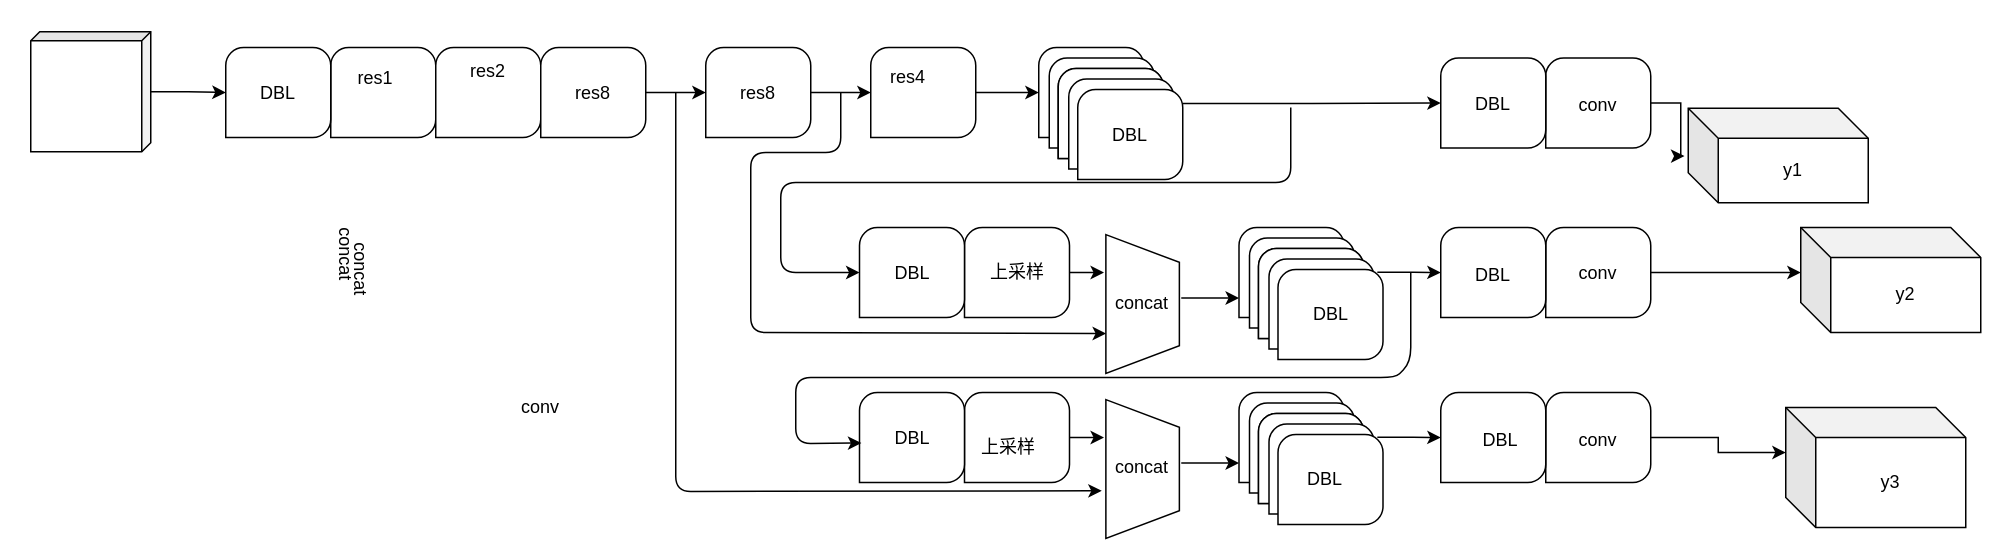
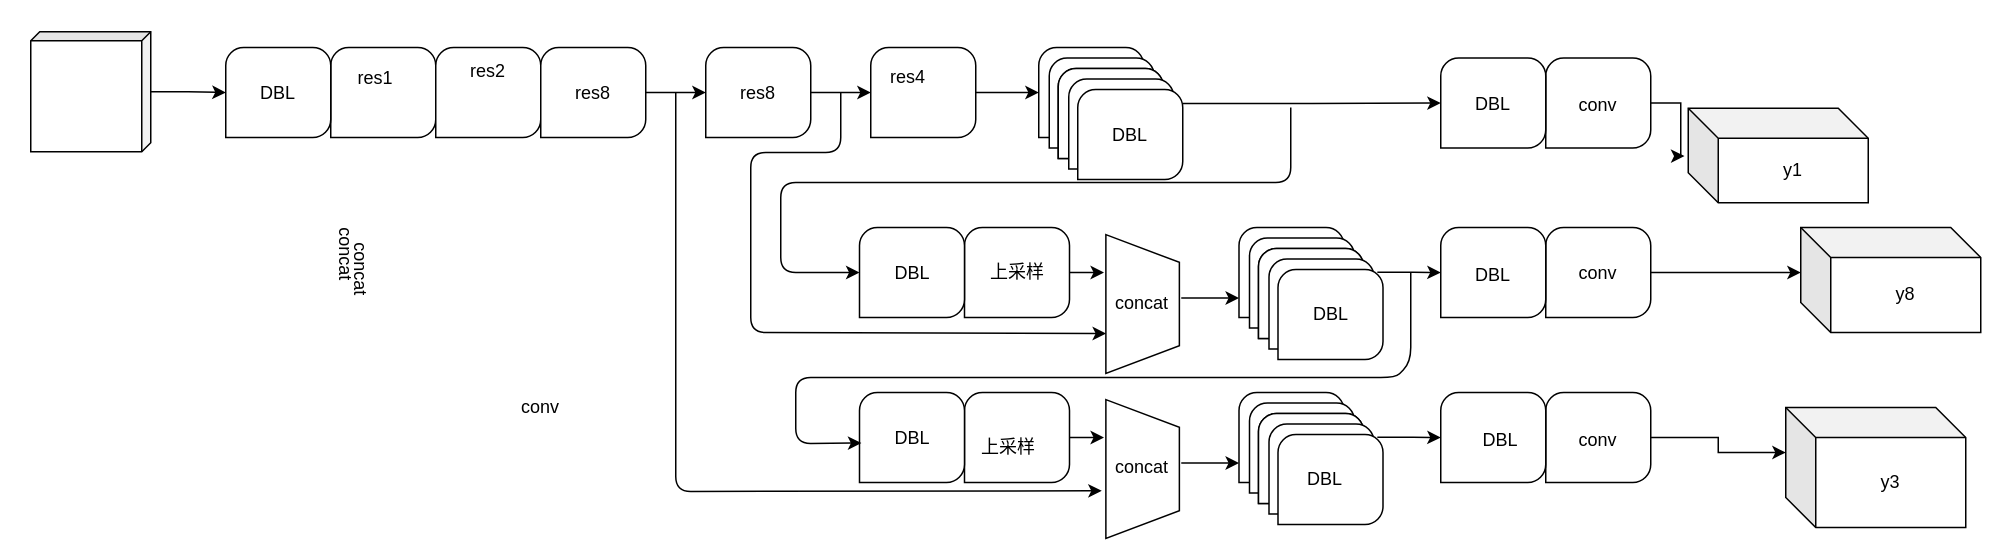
  <mxCell id="0" />
  <mxCell id="1" parent="0" />
  <mxCell id="2" value="" style="edgeStyle=orthogonalEdgeStyle;rounded=0;orthogonalLoop=1;jettySize=auto;html=1;" edge="1" parent="1" source="3" target="59"><mxGeometry relative="1" as="geometry" /></mxCell>
  <mxCell id="3" value="" style="shape=cube;whiteSpace=wrap;html=1;boundedLbl=1;backgroundOutline=1;darkOpacity=0.05;darkOpacity2=0.1;rotation=90;size=6;" vertex="1" parent="1"><mxGeometry x="20" y="20.5" width="80" height="80" as="geometry" /></mxCell>
  <mxCell id="4" value="" style="edgeStyle=orthogonalEdgeStyle;rounded=0;orthogonalLoop=1;jettySize=auto;html=1;entryX=-0.021;entryY=0.506;entryDx=0;entryDy=0;entryPerimeter=0;" edge="1" parent="1" source="5" target="22"><mxGeometry relative="1" as="geometry"><mxPoint x="1180" y="68" as="targetPoint" /></mxGeometry></mxCell>
  <mxCell id="5" value="" style="verticalLabelPosition=bottom;verticalAlign=top;html=1;shape=mxgraph.basic.three_corner_round_rect;dx=6;" vertex="1" parent="1"><mxGeometry x="1030" y="38" width="70" height="60" as="geometry" /></mxCell>
  <mxCell id="6" value="" style="verticalLabelPosition=bottom;verticalAlign=top;html=1;shape=mxgraph.basic.three_corner_round_rect;dx=6;" vertex="1" parent="1"><mxGeometry x="220" y="31" width="70" height="60" as="geometry" /></mxCell>
  <mxCell id="7" value="" style="verticalLabelPosition=bottom;verticalAlign=top;html=1;shape=mxgraph.basic.three_corner_round_rect;dx=6;" vertex="1" parent="1"><mxGeometry x="290" y="31" width="70" height="60" as="geometry" /></mxCell>
  <mxCell id="8" value="" style="edgeStyle=orthogonalEdgeStyle;rounded=0;orthogonalLoop=1;jettySize=auto;html=1;" edge="1" parent="1" source="9" target="11"><mxGeometry relative="1" as="geometry" /></mxCell>
  <mxCell id="9" value="" style="verticalLabelPosition=bottom;verticalAlign=top;html=1;shape=mxgraph.basic.three_corner_round_rect;dx=6;" vertex="1" parent="1"><mxGeometry x="360" y="31" width="70" height="60" as="geometry" /></mxCell>
  <mxCell id="10" value="" style="edgeStyle=orthogonalEdgeStyle;rounded=0;orthogonalLoop=1;jettySize=auto;html=1;" edge="1" parent="1" source="11" target="13"><mxGeometry relative="1" as="geometry" /></mxCell>
  <mxCell id="11" value="" style="verticalLabelPosition=bottom;verticalAlign=top;html=1;shape=mxgraph.basic.three_corner_round_rect;dx=6;" vertex="1" parent="1"><mxGeometry x="470" y="31" width="70" height="60" as="geometry" /></mxCell>
  <mxCell id="12" value="" style="edgeStyle=orthogonalEdgeStyle;rounded=0;orthogonalLoop=1;jettySize=auto;html=1;" edge="1" parent="1" source="13" target="14"><mxGeometry relative="1" as="geometry" /></mxCell>
  <mxCell id="13" value="" style="verticalLabelPosition=bottom;verticalAlign=top;html=1;shape=mxgraph.basic.three_corner_round_rect;dx=6;" vertex="1" parent="1"><mxGeometry x="580" y="31" width="70" height="60" as="geometry" /></mxCell>
  <mxCell id="14" value="" style="verticalLabelPosition=bottom;verticalAlign=top;html=1;shape=mxgraph.basic.three_corner_round_rect;dx=6;" vertex="1" parent="1"><mxGeometry x="692" y="31" width="70" height="60" as="geometry" /></mxCell>
  <mxCell id="15" value="" style="verticalLabelPosition=bottom;verticalAlign=top;html=1;shape=mxgraph.basic.three_corner_round_rect;dx=6;" vertex="1" parent="1"><mxGeometry x="699" y="38" width="70" height="60" as="geometry" /></mxCell>
  <mxCell id="16" value="" style="verticalLabelPosition=bottom;verticalAlign=top;html=1;shape=mxgraph.basic.three_corner_round_rect;dx=6;" vertex="1" parent="1"><mxGeometry x="705" y="45" width="70" height="60" as="geometry" /></mxCell>
  <mxCell id="17" value="" style="verticalLabelPosition=bottom;verticalAlign=top;html=1;shape=mxgraph.basic.three_corner_round_rect;dx=6;" vertex="1" parent="1"><mxGeometry x="705" y="45" width="70" height="60" as="geometry" /></mxCell>
  <mxCell id="18" value="" style="verticalLabelPosition=bottom;verticalAlign=top;html=1;shape=mxgraph.basic.three_corner_round_rect;dx=6;" vertex="1" parent="1"><mxGeometry x="712" y="52" width="70" height="60" as="geometry" /></mxCell>
  <mxCell id="19" value="" style="edgeStyle=orthogonalEdgeStyle;rounded=0;orthogonalLoop=1;jettySize=auto;html=1;exitX=1.002;exitY=0.155;exitDx=0;exitDy=0;exitPerimeter=0;" edge="1" parent="1" source="20" target="21"><mxGeometry relative="1" as="geometry" /></mxCell>
  <mxCell id="20" value="" style="verticalLabelPosition=bottom;verticalAlign=top;html=1;shape=mxgraph.basic.three_corner_round_rect;dx=6;" vertex="1" parent="1"><mxGeometry x="718" y="59" width="70" height="60" as="geometry" /></mxCell>
  <mxCell id="21" value="" style="verticalLabelPosition=bottom;verticalAlign=top;html=1;shape=mxgraph.basic.three_corner_round_rect;dx=6;" vertex="1" parent="1"><mxGeometry x="960" y="38" width="70" height="60" as="geometry" /></mxCell>
  <mxCell id="22" value="y1" style="shape=cube;whiteSpace=wrap;html=1;boundedLbl=1;backgroundOutline=1;darkOpacity=0.05;darkOpacity2=0.1;" vertex="1" parent="1"><mxGeometry x="1125" y="71.5" width="120" height="63" as="geometry" /></mxCell>
  <mxCell id="23" value="" style="edgeStyle=orthogonalEdgeStyle;rounded=0;orthogonalLoop=1;jettySize=auto;html=1;" edge="1" parent="1" source="24"><mxGeometry relative="1" as="geometry"><mxPoint x="735.5" y="181" as="targetPoint" /></mxGeometry></mxCell>
  <mxCell id="24" value="" style="verticalLabelPosition=bottom;verticalAlign=top;html=1;shape=mxgraph.basic.three_corner_round_rect;dx=6;" vertex="1" parent="1"><mxGeometry x="642.5" y="151" width="70" height="60" as="geometry" /></mxCell>
  <mxCell id="25" value="" style="verticalLabelPosition=bottom;verticalAlign=top;html=1;shape=mxgraph.basic.three_corner_round_rect;dx=6;" vertex="1" parent="1"><mxGeometry x="572.5" y="151" width="70" height="60" as="geometry" /></mxCell>
  <mxCell id="26" value="" style="verticalLabelPosition=bottom;verticalAlign=top;html=1;shape=mxgraph.basic.three_corner_round_rect;dx=6;" vertex="1" parent="1"><mxGeometry x="825.5" y="151" width="70" height="60" as="geometry" /></mxCell>
  <mxCell id="27" value="" style="verticalLabelPosition=bottom;verticalAlign=top;html=1;shape=mxgraph.basic.three_corner_round_rect;dx=6;" vertex="1" parent="1"><mxGeometry x="832.5" y="158" width="70" height="60" as="geometry" /></mxCell>
  <mxCell id="28" value="" style="verticalLabelPosition=bottom;verticalAlign=top;html=1;shape=mxgraph.basic.three_corner_round_rect;dx=6;" vertex="1" parent="1"><mxGeometry x="838.5" y="165" width="70" height="60" as="geometry" /></mxCell>
  <mxCell id="29" value="" style="verticalLabelPosition=bottom;verticalAlign=top;html=1;shape=mxgraph.basic.three_corner_round_rect;dx=6;" vertex="1" parent="1"><mxGeometry x="838.5" y="165" width="70" height="60" as="geometry" /></mxCell>
  <mxCell id="30" value="" style="verticalLabelPosition=bottom;verticalAlign=top;html=1;shape=mxgraph.basic.three_corner_round_rect;dx=6;" vertex="1" parent="1"><mxGeometry x="845.5" y="172" width="70" height="60" as="geometry" /></mxCell>
  <mxCell id="31" value="" style="edgeStyle=orthogonalEdgeStyle;rounded=0;orthogonalLoop=1;jettySize=auto;html=1;exitX=0.946;exitY=0.03;exitDx=0;exitDy=0;exitPerimeter=0;" edge="1" parent="1" source="32" target="37"><mxGeometry relative="1" as="geometry" /></mxCell>
  <mxCell id="32" value="" style="verticalLabelPosition=bottom;verticalAlign=top;html=1;shape=mxgraph.basic.three_corner_round_rect;dx=6;" vertex="1" parent="1"><mxGeometry x="851.5" y="179" width="70" height="60" as="geometry" /></mxCell>
  <mxCell id="33" value="" style="edgeStyle=orthogonalEdgeStyle;rounded=0;orthogonalLoop=1;jettySize=auto;html=1;" edge="1" parent="1"><mxGeometry relative="1" as="geometry"><mxPoint x="787" y="198" as="sourcePoint" /><mxPoint x="825.5" y="198" as="targetPoint" /></mxGeometry></mxCell>
  <mxCell id="34" value="" style="shape=trapezoid;perimeter=trapezoidPerimeter;whiteSpace=wrap;html=1;rotation=90;" vertex="1" parent="1"><mxGeometry x="715" y="177.5" width="92.5" height="49" as="geometry" /></mxCell>
  <mxCell id="35" value="" style="edgeStyle=orthogonalEdgeStyle;rounded=0;orthogonalLoop=1;jettySize=auto;html=1;entryX=0;entryY=0;entryDx=0;entryDy=30;entryPerimeter=0;" edge="1" parent="1" source="36" target="38"><mxGeometry relative="1" as="geometry"><mxPoint x="1180" y="181" as="targetPoint" /></mxGeometry></mxCell>
  <mxCell id="36" value="" style="verticalLabelPosition=bottom;verticalAlign=top;html=1;shape=mxgraph.basic.three_corner_round_rect;dx=6;" vertex="1" parent="1"><mxGeometry x="1030" y="151" width="70" height="60" as="geometry" /></mxCell>
  <mxCell id="37" value="" style="verticalLabelPosition=bottom;verticalAlign=top;html=1;shape=mxgraph.basic.three_corner_round_rect;dx=6;" vertex="1" parent="1"><mxGeometry x="960" y="151" width="70" height="60" as="geometry" /></mxCell>
- <mxCell id="38" value="y2" style="shape=cube;whiteSpace=wrap;html=1;boundedLbl=1;backgroundOutline=1;darkOpacity=0.05;darkOpacity2=0.1;" vertex="1" parent="1"><mxGeometry x="1200" y="151" width="120" height="70" as="geometry" /></mxCell>
+ <mxCell id="38" value="y8" style="shape=cube;whiteSpace=wrap;html=1;boundedLbl=1;backgroundOutline=1;darkOpacity=0.05;darkOpacity2=0.1;" vertex="1" parent="1"><mxGeometry x="1200" y="151" width="120" height="70" as="geometry" /></mxCell>
  <mxCell id="39" value="" style="endArrow=classic;html=1;entryX=0;entryY=0.5;entryDx=0;entryDy=0;entryPerimeter=0;" edge="1" parent="1" target="25"><mxGeometry width="50" height="50" relative="1" as="geometry"><mxPoint x="860" y="71" as="sourcePoint" /><mxPoint x="80" y="342" as="targetPoint" /><Array as="points"><mxPoint x="860" y="121" /><mxPoint x="690" y="121" /><mxPoint x="520" y="121" /><mxPoint x="520" y="181" /></Array></mxGeometry></mxCell>
  <mxCell id="40" value="" style="endArrow=classic;html=1;entryX=0.713;entryY=0.998;entryDx=0;entryDy=0;entryPerimeter=0;" edge="1" parent="1" target="34"><mxGeometry width="50" height="50" relative="1" as="geometry"><mxPoint x="560" y="61" as="sourcePoint" /><mxPoint x="360" y="251" as="targetPoint" /><Array as="points"><mxPoint x="560" y="101" /><mxPoint x="500" y="101" /><mxPoint x="500" y="221" /></Array></mxGeometry></mxCell>
  <mxCell id="41" value="" style="edgeStyle=orthogonalEdgeStyle;rounded=0;orthogonalLoop=1;jettySize=auto;html=1;" edge="1" parent="1" source="42"><mxGeometry relative="1" as="geometry"><mxPoint x="735.5" y="291" as="targetPoint" /></mxGeometry></mxCell>
  <mxCell id="42" value="" style="verticalLabelPosition=bottom;verticalAlign=top;html=1;shape=mxgraph.basic.three_corner_round_rect;dx=6;" vertex="1" parent="1"><mxGeometry x="642.5" y="261" width="70" height="60" as="geometry" /></mxCell>
  <mxCell id="43" value="" style="verticalLabelPosition=bottom;verticalAlign=top;html=1;shape=mxgraph.basic.three_corner_round_rect;dx=6;" vertex="1" parent="1"><mxGeometry x="572.5" y="261" width="70" height="60" as="geometry" /></mxCell>
  <mxCell id="44" value="" style="verticalLabelPosition=bottom;verticalAlign=top;html=1;shape=mxgraph.basic.three_corner_round_rect;dx=6;" vertex="1" parent="1"><mxGeometry x="825.5" y="261" width="70" height="60" as="geometry" /></mxCell>
  <mxCell id="45" value="" style="verticalLabelPosition=bottom;verticalAlign=top;html=1;shape=mxgraph.basic.three_corner_round_rect;dx=6;" vertex="1" parent="1"><mxGeometry x="832.5" y="268" width="70" height="60" as="geometry" /></mxCell>
  <mxCell id="46" value="" style="verticalLabelPosition=bottom;verticalAlign=top;html=1;shape=mxgraph.basic.three_corner_round_rect;dx=6;" vertex="1" parent="1"><mxGeometry x="838.5" y="275" width="70" height="60" as="geometry" /></mxCell>
  <mxCell id="47" value="" style="verticalLabelPosition=bottom;verticalAlign=top;html=1;shape=mxgraph.basic.three_corner_round_rect;dx=6;" vertex="1" parent="1"><mxGeometry x="838.5" y="275" width="70" height="60" as="geometry" /></mxCell>
  <mxCell id="48" value="" style="verticalLabelPosition=bottom;verticalAlign=top;html=1;shape=mxgraph.basic.three_corner_round_rect;dx=6;" vertex="1" parent="1"><mxGeometry x="845.5" y="282" width="70" height="60" as="geometry" /></mxCell>
  <mxCell id="49" value="" style="edgeStyle=orthogonalEdgeStyle;rounded=0;orthogonalLoop=1;jettySize=auto;html=1;exitX=0.946;exitY=0.03;exitDx=0;exitDy=0;exitPerimeter=0;" edge="1" parent="1" source="50" target="55"><mxGeometry relative="1" as="geometry" /></mxCell>
  <mxCell id="50" value="" style="verticalLabelPosition=bottom;verticalAlign=top;html=1;shape=mxgraph.basic.three_corner_round_rect;dx=6;" vertex="1" parent="1"><mxGeometry x="851.5" y="289" width="70" height="60" as="geometry" /></mxCell>
  <mxCell id="51" value="" style="edgeStyle=orthogonalEdgeStyle;rounded=0;orthogonalLoop=1;jettySize=auto;html=1;" edge="1" parent="1"><mxGeometry relative="1" as="geometry"><mxPoint x="787" y="308" as="sourcePoint" /><mxPoint x="825.5" y="308" as="targetPoint" /></mxGeometry></mxCell>
  <mxCell id="52" value="" style="shape=trapezoid;perimeter=trapezoidPerimeter;whiteSpace=wrap;html=1;rotation=90;" vertex="1" parent="1"><mxGeometry x="715" y="287.5" width="92.5" height="49" as="geometry" /></mxCell>
  <mxCell id="53" value="" style="edgeStyle=orthogonalEdgeStyle;rounded=0;orthogonalLoop=1;jettySize=auto;html=1;entryX=0;entryY=0;entryDx=0;entryDy=30;entryPerimeter=0;" edge="1" parent="1" source="54" target="56"><mxGeometry relative="1" as="geometry"><mxPoint x="1180" y="291" as="targetPoint" /></mxGeometry></mxCell>
  <mxCell id="54" value="" style="verticalLabelPosition=bottom;verticalAlign=top;html=1;shape=mxgraph.basic.three_corner_round_rect;dx=6;" vertex="1" parent="1"><mxGeometry x="1030" y="261" width="70" height="60" as="geometry" /></mxCell>
  <mxCell id="55" value="" style="verticalLabelPosition=bottom;verticalAlign=top;html=1;shape=mxgraph.basic.three_corner_round_rect;dx=6;" vertex="1" parent="1"><mxGeometry x="960" y="261" width="70" height="60" as="geometry" /></mxCell>
  <mxCell id="56" value="y3" style="shape=cube;whiteSpace=wrap;html=1;boundedLbl=1;backgroundOutline=1;darkOpacity=0.05;darkOpacity2=0.1;" vertex="1" parent="1"><mxGeometry x="1190" y="271" width="120" height="80" as="geometry" /></mxCell>
  <mxCell id="57" value="" style="endArrow=classic;html=1;entryX=0.657;entryY=1.056;entryDx=0;entryDy=0;entryPerimeter=0;" edge="1" parent="1" target="52"><mxGeometry width="50" height="50" relative="1" as="geometry"><mxPoint x="450" y="61" as="sourcePoint" /><mxPoint x="260" y="382" as="targetPoint" /><Array as="points"><mxPoint x="450" y="327" /></Array></mxGeometry></mxCell>
  <mxCell id="58" value="" style="endArrow=classic;html=1;entryX=0.018;entryY=0.561;entryDx=0;entryDy=0;entryPerimeter=0;" edge="1" parent="1" target="43"><mxGeometry width="50" height="50" relative="1" as="geometry"><mxPoint x="940" y="181" as="sourcePoint" /><mxPoint x="544.5" y="359" as="targetPoint" /><Array as="points"><mxPoint x="940" y="241" /><mxPoint x="930" y="251" /><mxPoint x="530" y="251" /><mxPoint x="530" y="295" /></Array></mxGeometry></mxCell>
  <mxCell id="59" value="" style="verticalLabelPosition=bottom;verticalAlign=top;html=1;shape=mxgraph.basic.three_corner_round_rect;dx=6;" vertex="1" parent="1"><mxGeometry x="150" y="31" width="70" height="60" as="geometry" /></mxCell>
  <mxCell id="60" value="res2" style="text;html=1;strokeColor=none;fillColor=none;align=center;verticalAlign=middle;whiteSpace=wrap;rounded=0;" vertex="1" parent="1"><mxGeometry x="305" y="37" width="40" height="20" as="geometry" /></mxCell>
  <mxCell id="61" value="res1" style="text;html=1;strokeColor=none;fillColor=none;align=center;verticalAlign=middle;whiteSpace=wrap;rounded=0;" vertex="1" parent="1"><mxGeometry x="230" y="42" width="40" height="20" as="geometry" /></mxCell>
  <mxCell id="62" value="res8" style="text;html=1;strokeColor=none;fillColor=none;align=center;verticalAlign=middle;whiteSpace=wrap;rounded=0;" vertex="1" parent="1"><mxGeometry x="375" y="52" width="40" height="20" as="geometry" /></mxCell>
  <mxCell id="63" value="res4" style="text;html=1;strokeColor=none;fillColor=none;align=center;verticalAlign=middle;whiteSpace=wrap;rounded=0;" vertex="1" parent="1"><mxGeometry x="585" y="41" width="40" height="20" as="geometry" /></mxCell>
  <mxCell id="64" value="res8" style="text;html=1;strokeColor=none;fillColor=none;align=center;verticalAlign=middle;whiteSpace=wrap;rounded=0;" vertex="1" parent="1"><mxGeometry x="485" y="52" width="40" height="20" as="geometry" /></mxCell>
  <mxCell id="65" value="DBL" style="text;html=1;strokeColor=none;fillColor=none;align=center;verticalAlign=middle;whiteSpace=wrap;rounded=0;" vertex="1" parent="1"><mxGeometry x="165" y="52" width="40" height="20" as="geometry" /></mxCell>
  <mxCell id="66" value="DBL" style="text;html=1;strokeColor=none;fillColor=none;align=center;verticalAlign=middle;whiteSpace=wrap;rounded=0;" vertex="1" parent="1"><mxGeometry x="733" y="79.5" width="40" height="20" as="geometry" /></mxCell>
  <mxCell id="67" value="DBL" style="text;html=1;strokeColor=none;fillColor=none;align=center;verticalAlign=middle;whiteSpace=wrap;rounded=0;" vertex="1" parent="1"><mxGeometry x="587.5" y="172" width="40" height="20" as="geometry" /></mxCell>
  <mxCell id="68" value="DBL" style="text;html=1;strokeColor=none;fillColor=none;align=center;verticalAlign=middle;whiteSpace=wrap;rounded=0;" vertex="1" parent="1"><mxGeometry x="587.5" y="281.5" width="40" height="20" as="geometry" /></mxCell>
  <mxCell id="69" value="DBL" style="text;html=1;strokeColor=none;fillColor=none;align=center;verticalAlign=middle;whiteSpace=wrap;rounded=0;" vertex="1" parent="1"><mxGeometry x="975" y="173" width="40" height="20" as="geometry" /></mxCell>
  <mxCell id="70" value="DBL" style="text;html=1;strokeColor=none;fillColor=none;align=center;verticalAlign=middle;whiteSpace=wrap;rounded=0;" vertex="1" parent="1"><mxGeometry x="975" y="59" width="40" height="20" as="geometry" /></mxCell>
  <mxCell id="71" value="DBL" style="text;html=1;strokeColor=none;fillColor=none;align=center;verticalAlign=middle;whiteSpace=wrap;rounded=0;" vertex="1" parent="1"><mxGeometry x="980" y="282.5" width="40" height="20" as="geometry" /></mxCell>
  <mxCell id="72" value="DBL" style="text;html=1;strokeColor=none;fillColor=none;align=center;verticalAlign=middle;whiteSpace=wrap;rounded=0;" vertex="1" parent="1"><mxGeometry x="862.5" y="309" width="40" height="20" as="geometry" /></mxCell>
  <mxCell id="73" value="DBL" style="text;html=1;strokeColor=none;fillColor=none;align=center;verticalAlign=middle;whiteSpace=wrap;rounded=0;" vertex="1" parent="1"><mxGeometry x="867" y="199" width="40" height="20" as="geometry" /></mxCell>
  <mxCell id="74" value="concat" style="text;html=1;strokeColor=none;fillColor=none;align=center;verticalAlign=middle;whiteSpace=wrap;rounded=0;" vertex="1" parent="1"><mxGeometry x="741.25" y="301" width="40" height="20" as="geometry" /></mxCell>
  <mxCell id="75" value="上采样" style="text;html=1;strokeColor=none;fillColor=none;align=center;verticalAlign=middle;whiteSpace=wrap;rounded=0;" vertex="1" parent="1"><mxGeometry x="657.5" y="171" width="40" height="20" as="geometry" /></mxCell>
  <mxCell id="76" value="上采样" style="text;html=1;strokeColor=none;fillColor=none;align=center;verticalAlign=middle;whiteSpace=wrap;rounded=0;" vertex="1" parent="1"><mxGeometry x="652" y="287.5" width="40" height="20" as="geometry" /></mxCell>
  <mxCell id="77" value="concat" style="text;html=1;strokeColor=none;fillColor=none;align=center;verticalAlign=middle;whiteSpace=wrap;rounded=0;rotation=90;" vertex="1" parent="1"><mxGeometry x="210" y="159" width="40" height="20" as="geometry" /></mxCell>
  <mxCell id="78" value="concat" style="text;html=1;strokeColor=none;fillColor=none;align=center;verticalAlign=middle;whiteSpace=wrap;rounded=0;rotation=90;" vertex="1" parent="1"><mxGeometry x="220" y="169" width="40" height="20" as="geometry" /></mxCell>
  <mxCell id="79" value="concat" style="text;html=1;strokeColor=none;fillColor=none;align=center;verticalAlign=middle;whiteSpace=wrap;rounded=0;" vertex="1" parent="1"><mxGeometry x="741.25" y="192" width="40" height="20" as="geometry" /></mxCell>
  <mxCell id="80" value="conv" style="text;html=1;strokeColor=none;fillColor=none;align=center;verticalAlign=middle;whiteSpace=wrap;rounded=0;" vertex="1" parent="1"><mxGeometry x="340" y="261" width="40" height="20" as="geometry" /></mxCell>
  <mxCell id="81" value="conv" style="text;html=1;strokeColor=none;fillColor=none;align=center;verticalAlign=middle;whiteSpace=wrap;rounded=0;" vertex="1" parent="1"><mxGeometry x="1045" y="59.5" width="40" height="20" as="geometry" /></mxCell>
  <mxCell id="82" value="conv" style="text;html=1;strokeColor=none;fillColor=none;align=center;verticalAlign=middle;whiteSpace=wrap;rounded=0;" vertex="1" parent="1"><mxGeometry x="1045" y="172" width="40" height="20" as="geometry" /></mxCell>
  <mxCell id="83" value="conv" style="text;html=1;strokeColor=none;fillColor=none;align=center;verticalAlign=middle;whiteSpace=wrap;rounded=0;" vertex="1" parent="1"><mxGeometry x="1045" y="282.5" width="40" height="20" as="geometry" /></mxCell>
